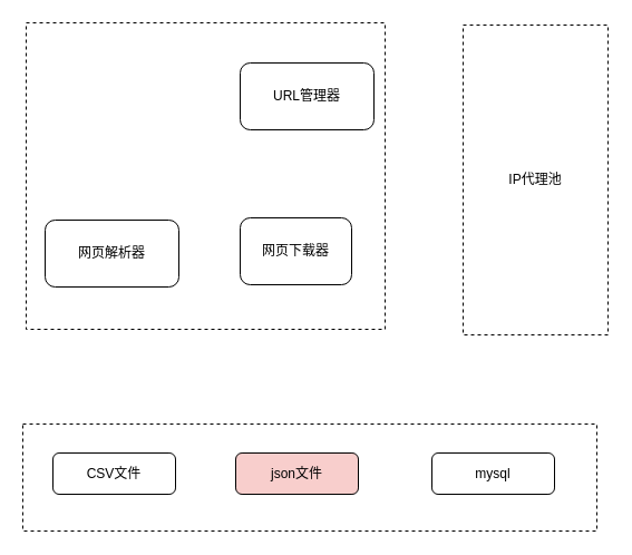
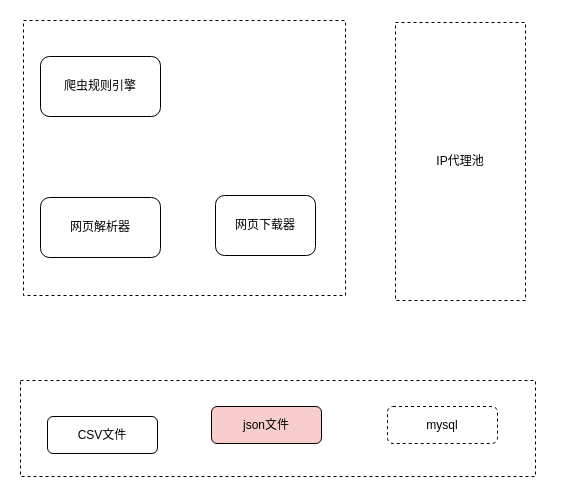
  <mxCell id="0" />
  <mxCell id="1" parent="0" />
  <mxCell id="2" value="" style="rounded=0;whiteSpace=wrap;html=1;dashed=1;strokeColor=default;" vertex="1" parent="1"><mxGeometry x="23" y="20" width="322" height="275" as="geometry" /></mxCell>
- <mxCell id="4" value="URL管理器" style="rounded=1;whiteSpace=wrap;html=1;strokeColor=default;" vertex="1" parent="1"><mxGeometry x="215" y="56" width="120" height="60" as="geometry" /></mxCell>
+ <mxCell id="3" value="爬虫规则引擎" style="rounded=1;whiteSpace=wrap;html=1;strokeColor=default;" vertex="1" parent="1"><mxGeometry x="40" y="56" width="120" height="60" as="geometry" /></mxCell>
  <mxCell id="5" value="网页解析器" style="rounded=1;whiteSpace=wrap;html=1;strokeColor=default;" vertex="1" parent="1"><mxGeometry x="40" y="197" width="120" height="60" as="geometry" /></mxCell>
  <mxCell id="6" value="网页下载器" style="rounded=1;whiteSpace=wrap;html=1;strokeColor=default;" vertex="1" parent="1"><mxGeometry x="215" y="195" width="100" height="60" as="geometry" /></mxCell>
  <mxCell id="7" value="" style="rounded=0;whiteSpace=wrap;html=1;dashed=1;strokeColor=default;" vertex="1" parent="1"><mxGeometry x="20" y="380" width="515" height="96" as="geometry" /></mxCell>
- <mxCell id="8" value="CSV文件" style="rounded=1;whiteSpace=wrap;html=1;strokeColor=default;" vertex="1" parent="1"><mxGeometry x="47" y="406" width="110" height="37" as="geometry" /></mxCell>
+ <mxCell id="8" value="CSV文件" style="rounded=1;whiteSpace=wrap;html=1;strokeColor=default;" vertex="1" parent="1"><mxGeometry x="47" y="416" width="110" height="37" as="geometry" /></mxCell>
  <mxCell id="9" value="json文件" style="rounded=1;whiteSpace=wrap;html=1;strokeColor=default;fillColor=#f8cecc;" vertex="1" parent="1"><mxGeometry x="211" y="406" width="110" height="37" as="geometry" /></mxCell>
- <mxCell id="10" value="mysql" style="rounded=1;whiteSpace=wrap;html=1;strokeColor=default;" vertex="1" parent="1"><mxGeometry x="387" y="406" width="110" height="37" as="geometry" /></mxCell>
- <mxCell id="11" value="IP代理池" style="rounded=0;whiteSpace=wrap;html=1;dashed=1;strokeColor=default;" vertex="1" parent="1"><mxGeometry x="415" y="22" width="130" height="278" as="geometry" /></mxCell>
+ <mxCell id="10" value="mysql" style="rounded=1;whiteSpace=wrap;html=1;strokeColor=default;dashed=1;" vertex="1" parent="1"><mxGeometry x="387" y="406" width="110" height="37" as="geometry" /></mxCell>
+ <mxCell id="11" value="IP代理池" style="rounded=0;whiteSpace=wrap;html=1;dashed=1;strokeColor=default;" vertex="1" parent="1"><mxGeometry x="395" y="22" width="130" height="278" as="geometry" /></mxCell>
